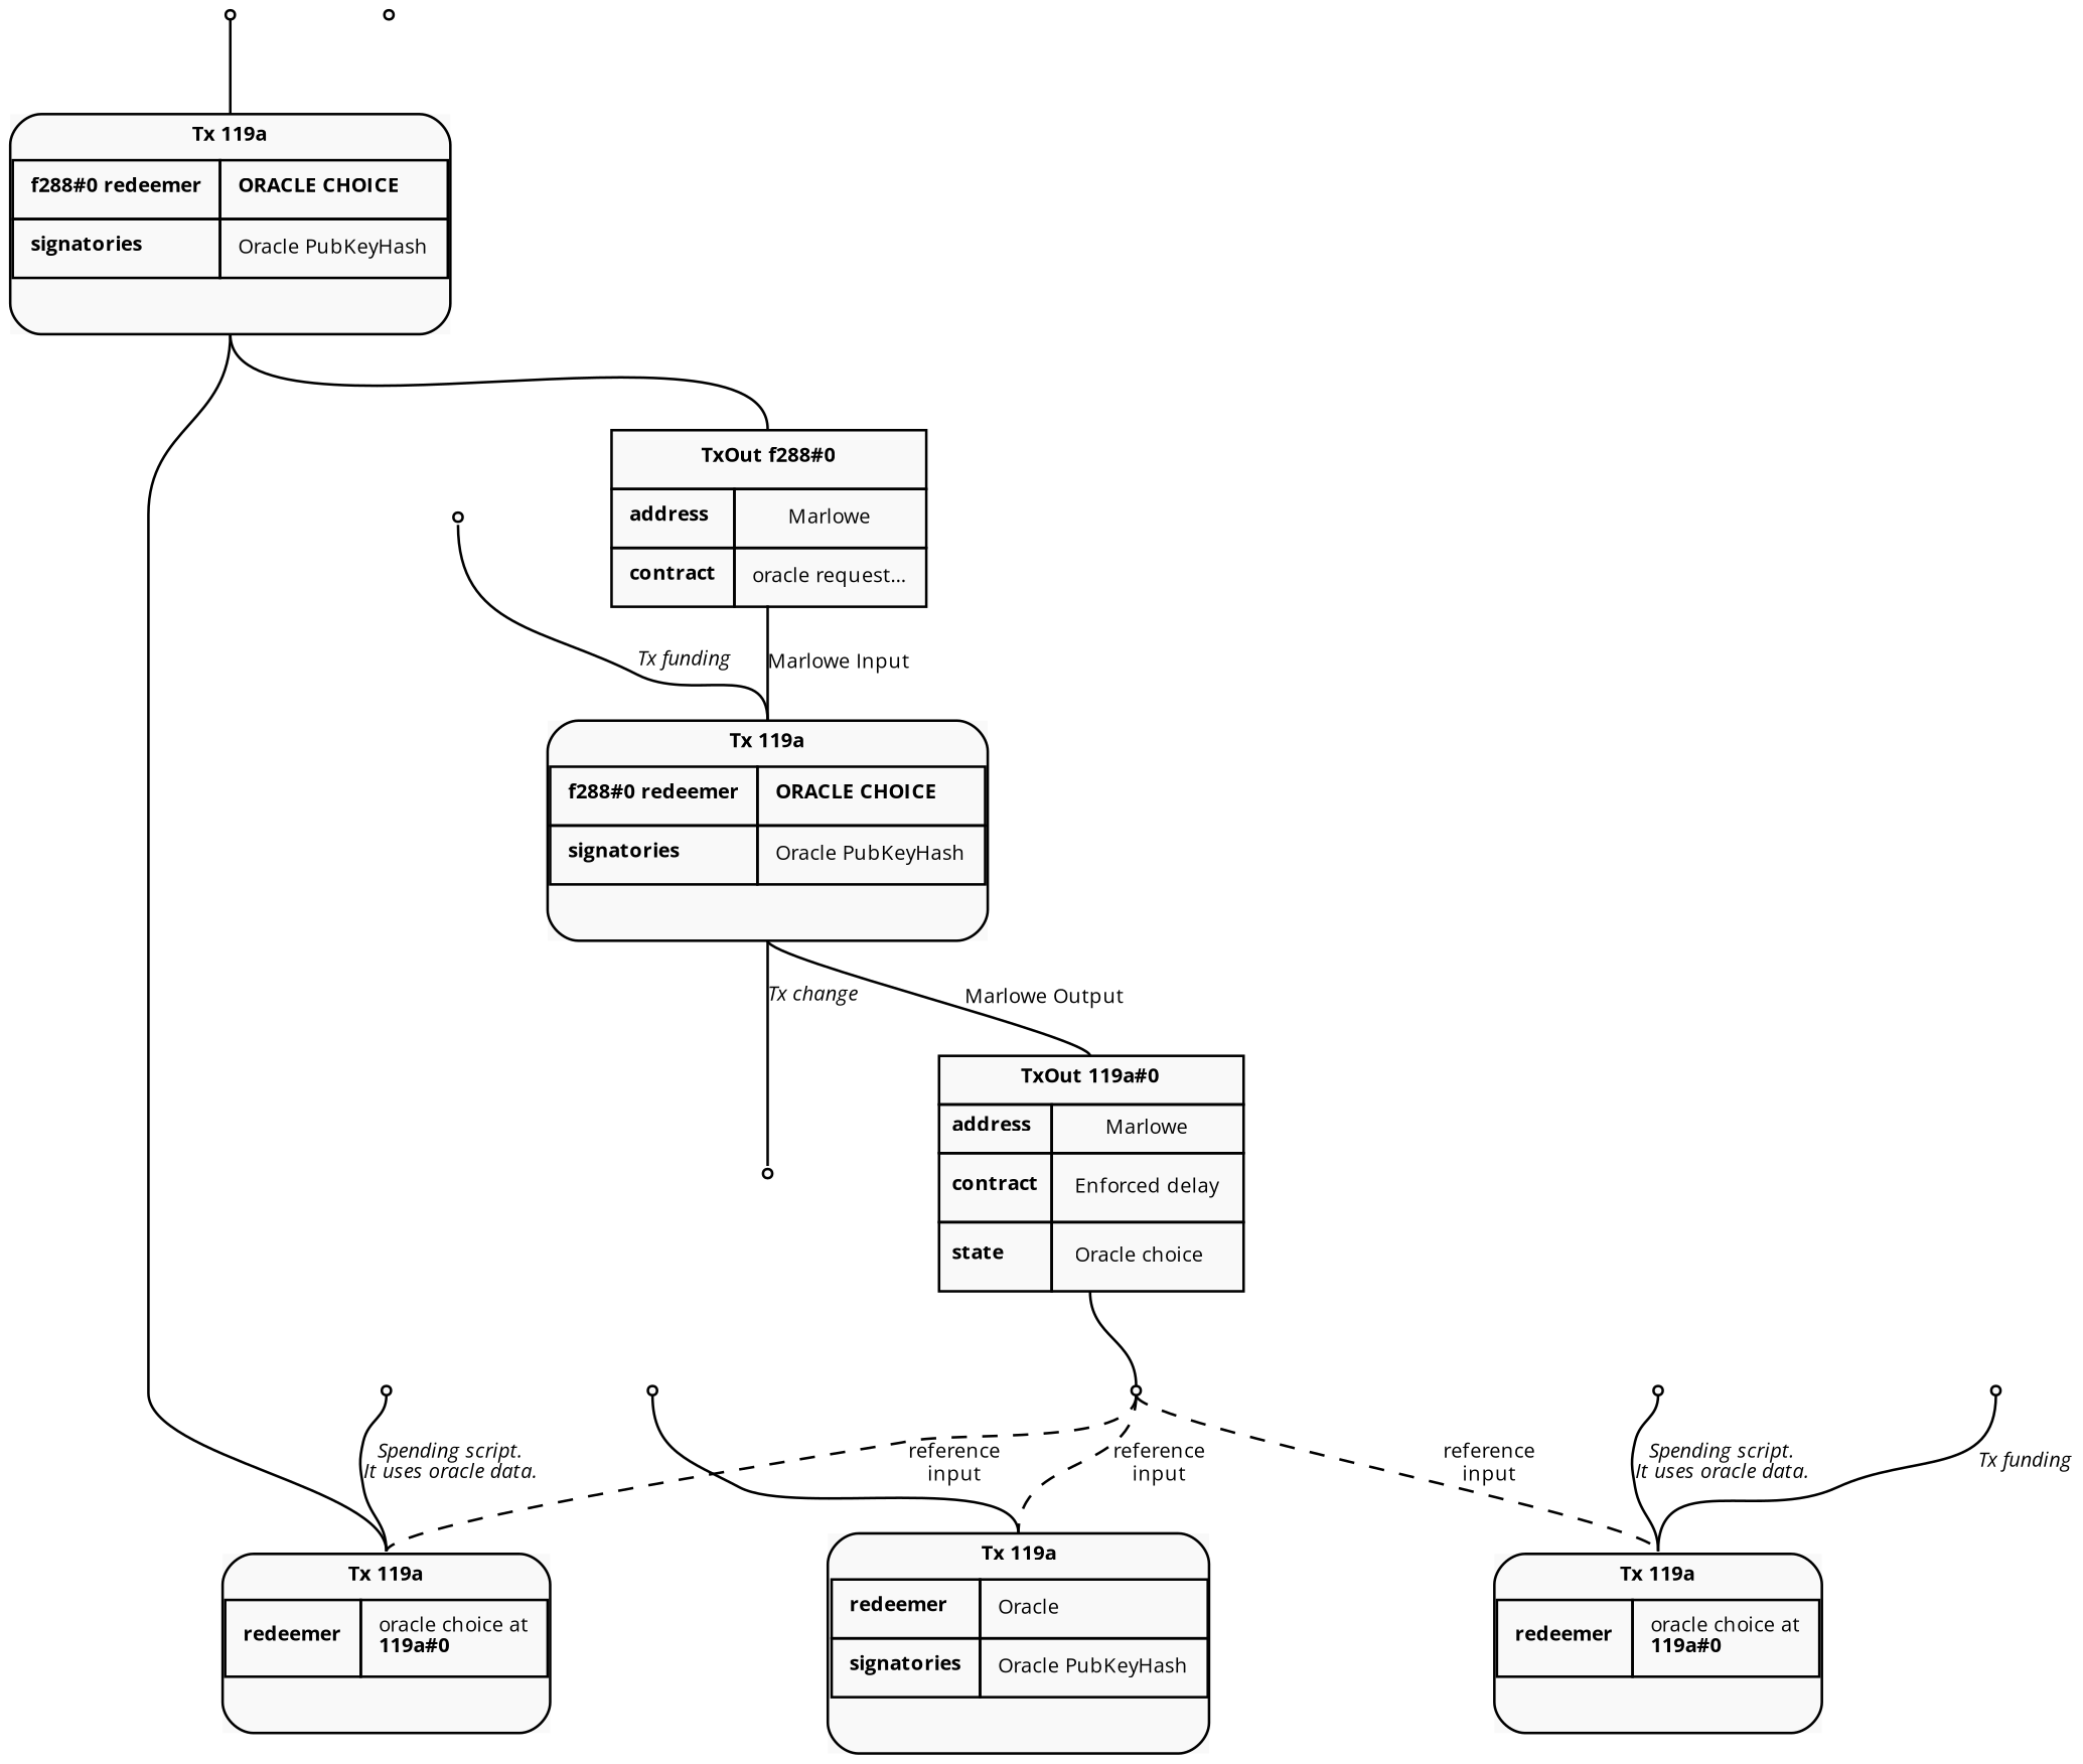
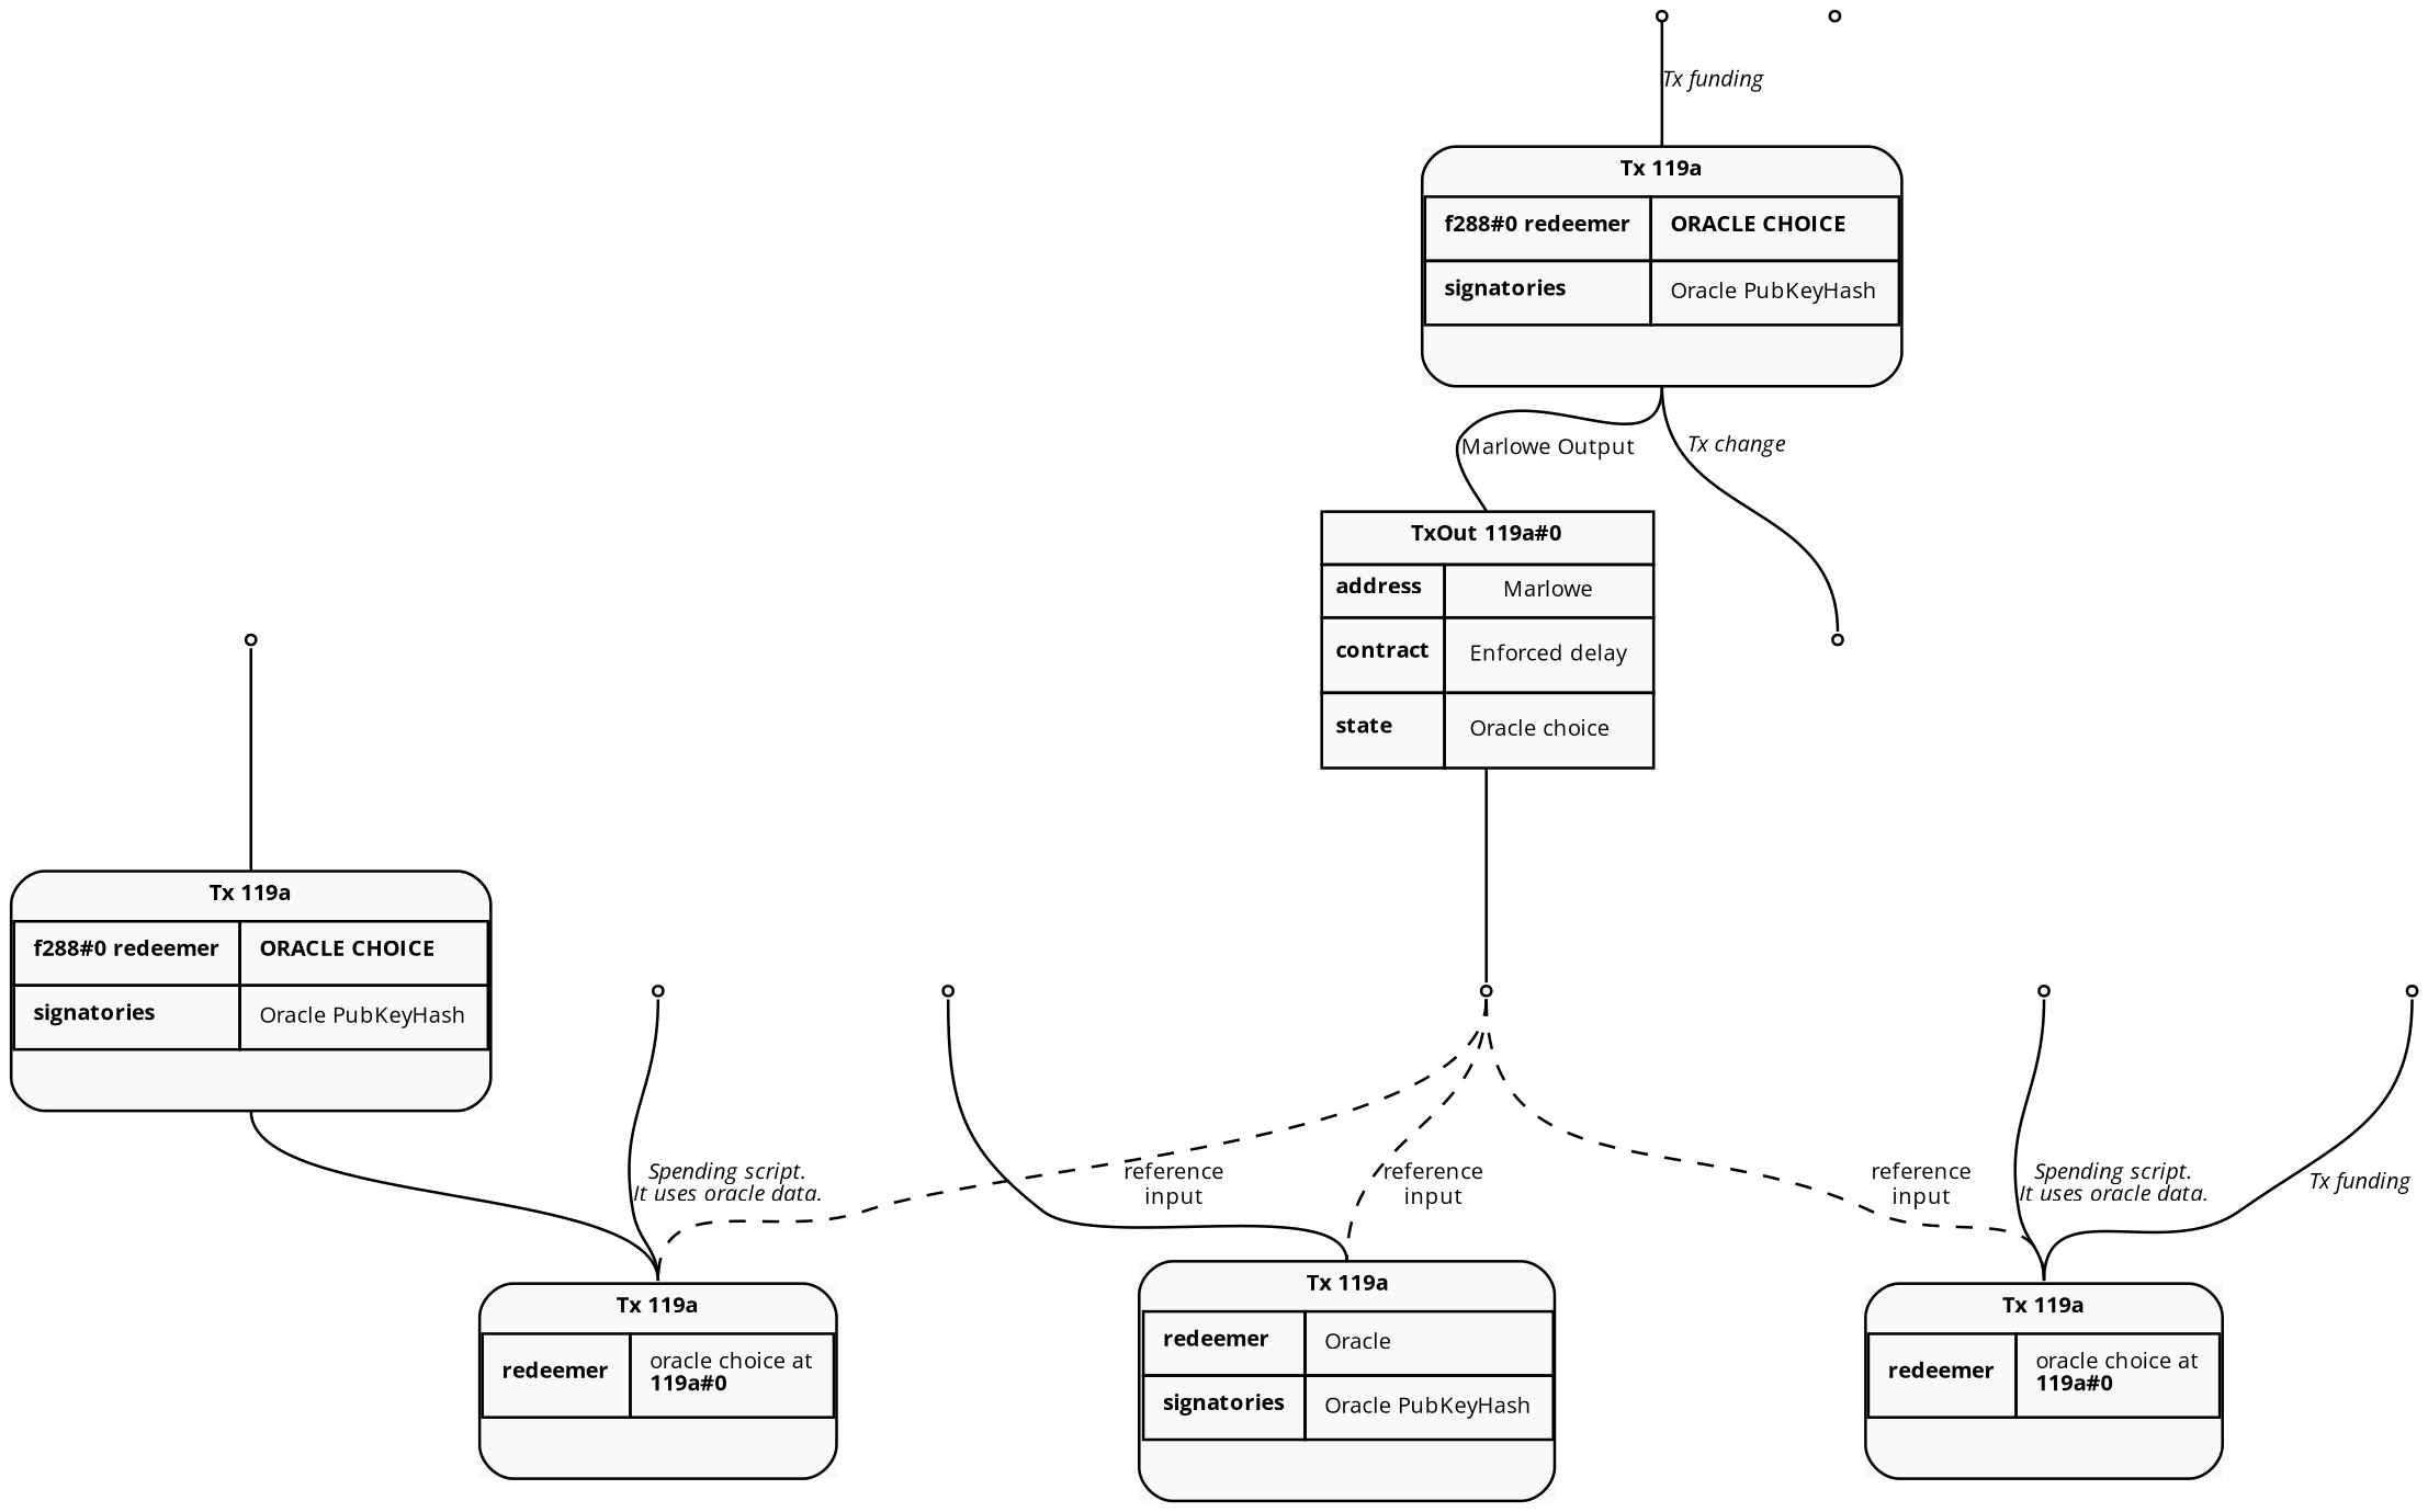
  digraph {
    nodesep=0.8
    rankdir=TD
    ranksep=0.5
    fontname="Open Sans"
    node [fillcolor="#f9f9f9" fontname="Open Sans" fontsize="8pt" shape=point style=filled]
    edge [arrowhead=none color="#aaa" fontname="Open Sans" fontsize="8pt" headport=n tailport=s]
    DataRequest1Funding
    n2 [color="#aaa" label=<     <TABLE CELLSPACING="0" CELLPADDING="4" border="1" CELLBORDER="0" style="rounded" color="#aaa">       <TR>         <TD colspan="2" align="center"><b>Tx 119a</b></TD>       </TR>       <TR>         <TD CELLPADDING="0">           <TABLE CELLSPACING="0" CELLPADDING="6" border="0" CELLBORDER="0">             <TR>               <TD border="1" align="left"><b>f288#0 redeemer</b></TD>               <TD border="1" align="left" balign="left"><b>ORACLE CHOICE</b></TD>             </TR>             <TR>               <TD border="1" align="left"><b>signatories</b></TD>               <TD border="1" align="left">Oracle PubKeyHash</TD>             </TR>             <TR>               <TD collspan="2" align="center"> </TD>             </TR>           </TABLE>         </TD>       </TR>     </TABLE>   > shape=plain]
-   n3 [border=0 label=<     <TABLE CELLSPACING="0" CELLPADDING="6" border="0" CELLBORDER="1" color="#aaa">       <TR>         <TD colspan="2" align="center"><b>TxOut f288#0</b></TD>       </TR>       <TR>         <TD align="left"><b>address</b></TD>         <TD>Marlowe</TD>       </TR>       <TR>         <TD align="left" balign="left"><b>contract</b></TD>         <TD align="left" balign="left">oracle request…</TD>       </TR>     </TABLE>   > shape=plain]
    n4 [color="#aaa" label=<     <TABLE CELLSPACING="0" CELLPADDING="4" border="1" CELLBORDER="0" style="rounded" color="#aaa">       <TR>         <TD colspan="2" align="center"><b>Tx 119a</b></TD>       </TR>       <TR>         <TD CELLPADDING="0">           <TABLE CELLSPACING="0" CELLPADDING="6" border="0" CELLBORDER="0">             <TR>               <TD border="1" align="left"><b>redeemer</b></TD>               <TD border="1" align="left" balign="left">oracle choice at<br/><b>119a#0</b></TD>             </TR>             <TR>               <TD collspan="2" align="center"> </TD>             </TR>           </TABLE>         </TD>       </TR>     </TABLE>   > shape=plain]
    n5 [color="#aaa" label=<     <TABLE CELLSPACING="0" CELLPADDING="4" border="1" CELLBORDER="0" style="rounded" color="#aaa">       <TR>         <TD colspan="2" align="center"><b>Tx 119a</b></TD>       </TR>       <TR>         <TD CELLPADDING="0">           <TABLE CELLSPACING="0" CELLPADDING="6" border="0" CELLBORDER="0">             <TR>               <TD border="1" align="left"><b>f288#0 redeemer</b></TD>               <TD border="1" align="left" balign="left"><b>ORACLE CHOICE</b></TD>             </TR>             <TR>               <TD border="1" align="left"><b>signatories</b></TD>               <TD border="1" align="left">Oracle PubKeyHash</TD>             </TR>             <TR>               <TD collspan="2" align="center"> </TD>             </TR>           </TABLE>         </TD>       </TR>     </TABLE>   > shape=plain]
    n6 [border=1 color="#000" label=<     <TABLE CELLSPACING="0" CELLPADDING="4" border="0" CELLBORDER="1" color="#aaa">       <TR>         <TD colspan="2" align="center"><b>TxOut 119a#0</b></TD>       </TR>       <TR>         <TD align="left"><b>address</b></TD>         <TD>Marlowe</TD>       </TR>       <TR>         <TD align="left"><b>contract</b></TD>         <TD align="left" balign="left" cellpadding="8">Enforced delay</TD>       </TR>       <TR>         <TD align="left"><b>state</b></TD>         <TD align="left" balign="left" cellpadding="8">Oracle choice</TD>       </TR>     </TABLE>   > shape=plain]
    change
    FundingOutput
    MarloweResultingThreadPoint
    n10 [color="#aaa" label=<     <TABLE CELLSPACING="0" CELLPADDING="4" border="1" CELLBORDER="0" style="rounded" color="#aaa">       <TR>         <TD colspan="2" align="center"><b>Tx 119a</b></TD>       </TR>       <TR>         <TD CELLPADDING="0">           <TABLE CELLSPACING="0" CELLPADDING="6" border="0" CELLBORDER="0">             <TR>               <TD border="1" align="left"><b>redeemer</b></TD>               <TD border="1" align="left" balign="left">Oracle</TD>             </TR>             <TR>               <TD border="1" align="left"><b>signatories</b></TD>               <TD border="1" align="left">Oracle PubKeyHash</TD>             </TR>             <TR>               <TD collspan="2" align="center"> </TD>             </TR>           </TABLE>         </TD>       </TR>     </TABLE>   > shape=plain]
    n11 [color="#aaa" label=<     <TABLE CELLSPACING="0" CELLPADDING="4" border="1" CELLBORDER="0" style="rounded" color="#aaa">       <TR>         <TD colspan="2" align="center"><b>Tx 119a</b></TD>       </TR>       <TR>         <TD CELLPADDING="0">           <TABLE CELLSPACING="0" CELLPADDING="6" border="0" CELLBORDER="0">             <TR>               <TD border="1" align="left"><b>redeemer</b></TD>               <TD border="1" align="left" balign="left">oracle choice at<br/><b>119a#0</b></TD>             </TR>             <TR>               <TD collspan="2" align="center"> </TD>             </TR>           </TABLE>         </TD>       </TR>     </TABLE>   > shape=plain]
    AnotherSpendingValidatorInitialThreadPoint
    DataConsumer1Funding
    DataConsumer1SpendingScript
    DataConsumer2Funding
    DataConsumer2SpendingScript
    DataRequest1Funding -> n2
-   n2 -> n3
    n2 -> n4
-   n3 -> n5 [label=<Marlowe Input>]
    n5 -> n6 [label=<Marlowe Output>]
    n5 -> change [label=<<i>Tx change</i>>]
    n6 -> MarloweResultingThreadPoint
    FundingOutput -> n5 [label=<<i>Tx funding</i>>]
    MarloweResultingThreadPoint -> n4 [fontcolor="#888" label=<reference<br/>input> splines=ortho style=dashed]
    MarloweResultingThreadPoint -> n10 [fontcolor="#888" label=<reference<br/>input> splines=ortho style=dashed]
    MarloweResultingThreadPoint -> n11 [fontcolor="#888" label=<reference<br/>input> splines=ortho style=dashed]
    AnotherSpendingValidatorInitialThreadPoint -> n10
    DataConsumer1SpendingScript -> n4 [label=<<i>Spending script.<br/>It uses oracle data.</i>>]
    DataConsumer2Funding -> n11 [label=<<i>Tx funding</i>>]
    DataConsumer2SpendingScript -> n11 [label=<<i>Spending script.<br/>It uses oracle data.</i>>]
  }
